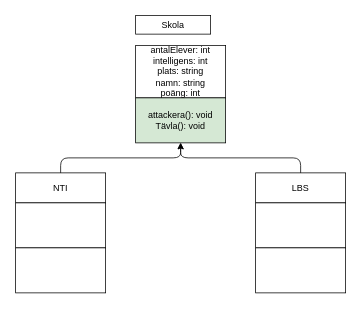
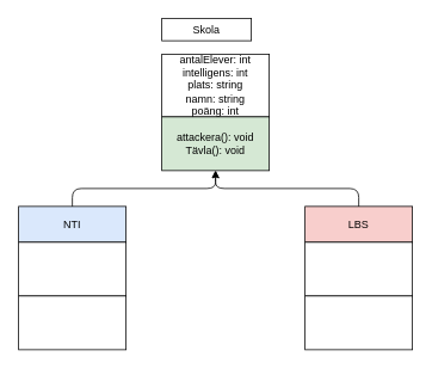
  <mxCell id="0" />
  <mxCell id="1" parent="0" />
  <mxCell id="2" value="Skola" style="rounded=0;whiteSpace=wrap;html=1;" parent="1" vertex="1"><mxGeometry x="180" y="20" width="100" height="25" as="geometry" /></mxCell>
  <mxCell id="3" value="antalElever: int&lt;br&gt;intelligens: int&lt;br&gt;plats: string&lt;br&gt;namn: string&lt;br&gt;poäng: int" style="rounded=0;whiteSpace=wrap;html=1;" parent="1" vertex="1"><mxGeometry x="180" y="60" width="120" height="70" as="geometry" /></mxCell>
  <mxCell id="4" value="attackera(): void&lt;br&gt;Tävla(): void" style="rounded=0;whiteSpace=wrap;html=1;fillColor=#d5e8d4;" parent="1" vertex="1"><mxGeometry x="180" y="130" width="120" height="60" as="geometry" /></mxCell>
- <mxCell id="5" value="LBS" style="rounded=0;whiteSpace=wrap;html=1;" parent="1" vertex="1"><mxGeometry x="340" y="230" width="120" height="40" as="geometry" /></mxCell>
+ <mxCell id="5" value="LBS" style="rounded=0;whiteSpace=wrap;html=1;fillColor=#f8cecc;" parent="1" vertex="1"><mxGeometry x="340" y="230" width="120" height="40" as="geometry" /></mxCell>
  <mxCell id="6" value="" style="rounded=0;whiteSpace=wrap;html=1;" parent="1" vertex="1"><mxGeometry x="340" y="270" width="120" height="60" as="geometry" /></mxCell>
  <mxCell id="7" value="" style="rounded=0;whiteSpace=wrap;html=1;" parent="1" vertex="1"><mxGeometry x="340" y="330" width="120" height="60" as="geometry" /></mxCell>
- <mxCell id="8" value="NTI" style="rounded=0;whiteSpace=wrap;html=1;" parent="1" vertex="1"><mxGeometry x="20" y="230" width="120" height="40" as="geometry" /></mxCell>
+ <mxCell id="8" value="NTI" style="rounded=0;whiteSpace=wrap;html=1;fillColor=#dae8fc;" parent="1" vertex="1"><mxGeometry x="20" y="230" width="120" height="40" as="geometry" /></mxCell>
  <mxCell id="9" value="" style="rounded=0;whiteSpace=wrap;html=1;" parent="1" vertex="1"><mxGeometry x="20" y="270" width="120" height="60" as="geometry" /></mxCell>
  <mxCell id="10" value="" style="rounded=0;whiteSpace=wrap;html=1;" parent="1" vertex="1"><mxGeometry x="20" y="330" width="120" height="60" as="geometry" /></mxCell>
  <mxCell id="11" value="" style="endArrow=classic;html=1;entryX=0.5;entryY=1;entryDx=0;entryDy=0;" parent="1" edge="1"><mxGeometry width="50" height="50" relative="1" as="geometry"><mxPoint x="80" y="230" as="sourcePoint" /><mxPoint x="240" y="190" as="targetPoint" /><Array as="points"><mxPoint x="80" y="210" /><mxPoint x="240" y="210" /></Array></mxGeometry></mxCell>
  <mxCell id="12" value="" style="endArrow=classic;html=1;exitX=0.5;exitY=0;exitDx=0;exitDy=0;" parent="1" edge="1"><mxGeometry width="50" height="50" relative="1" as="geometry"><mxPoint x="400" y="230" as="sourcePoint" /><mxPoint x="240" y="190" as="targetPoint" /><Array as="points"><mxPoint x="400" y="210" /><mxPoint x="240" y="210" /></Array></mxGeometry></mxCell>
